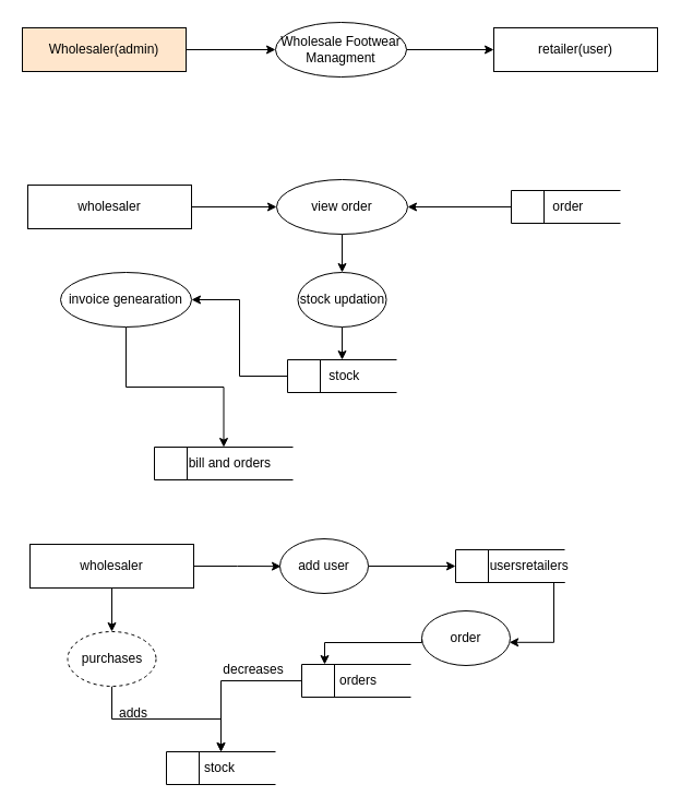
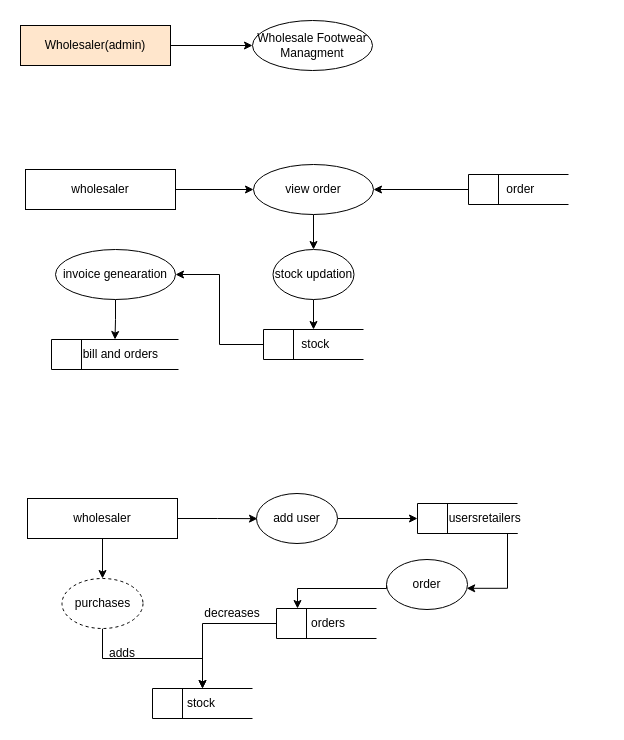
  <mxCell id="0" />
  <mxCell id="1" parent="0" />
  <mxCell id="2" style="edgeStyle=orthogonalEdgeStyle;rounded=0;orthogonalLoop=1;jettySize=auto;html=1;exitX=1;exitY=0.5;exitDx=0;exitDy=0;" edge="1" parent="1" source="3" target="5"><mxGeometry relative="1" as="geometry" /></mxCell>
  <mxCell id="3" value="Wholesaler(admin)" style="rounded=0;whiteSpace=wrap;html=1;fillColor=#ffe6cc;" vertex="1" parent="1"><mxGeometry x="20" y="25" width="150" height="40" as="geometry" /></mxCell>
- <mxCell id="4" style="edgeStyle=orthogonalEdgeStyle;rounded=0;orthogonalLoop=1;jettySize=auto;html=1;exitX=1;exitY=0.5;exitDx=0;exitDy=0;" edge="1" parent="1" source="5" target="6"><mxGeometry relative="1" as="geometry" /></mxCell>
  <mxCell id="5" value="Wholesale Footwear&lt;div&gt;Managment&lt;/div&gt;" style="ellipse;whiteSpace=wrap;html=1;" vertex="1" parent="1"><mxGeometry x="252" y="20" width="120" height="50" as="geometry" /></mxCell>
- <mxCell id="6" value="retailer(user)" style="rounded=0;whiteSpace=wrap;html=1;" vertex="1" parent="1"><mxGeometry x="452" y="25" width="150" height="40" as="geometry" /></mxCell>
  <mxCell id="7" style="edgeStyle=orthogonalEdgeStyle;rounded=0;orthogonalLoop=1;jettySize=auto;html=1;exitX=1;exitY=0.5;exitDx=0;exitDy=0;" edge="1" parent="1" source="8" target="10"><mxGeometry relative="1" as="geometry" /></mxCell>
  <mxCell id="8" value="wholesaler" style="rounded=0;whiteSpace=wrap;html=1;" vertex="1" parent="1"><mxGeometry x="25" y="169" width="150" height="40" as="geometry" /></mxCell>
  <mxCell id="9" style="edgeStyle=orthogonalEdgeStyle;rounded=0;orthogonalLoop=1;jettySize=auto;html=1;exitX=0.5;exitY=1;exitDx=0;exitDy=0;entryX=0.5;entryY=0;entryDx=0;entryDy=0;" edge="1" parent="1" source="10" target="19"><mxGeometry relative="1" as="geometry" /></mxCell>
  <mxCell id="10" value="view order" style="ellipse;whiteSpace=wrap;html=1;" vertex="1" parent="1"><mxGeometry x="253" y="164" width="120" height="50" as="geometry" /></mxCell>
  <mxCell id="11" style="edgeStyle=orthogonalEdgeStyle;rounded=0;orthogonalLoop=1;jettySize=auto;html=1;exitX=1;exitY=0.5;exitDx=0;exitDy=0;" edge="1" parent="1" source="13"><mxGeometry relative="1" as="geometry"><mxPoint x="257" y="518.172" as="targetPoint" /></mxGeometry></mxCell>
  <mxCell id="12" style="edgeStyle=orthogonalEdgeStyle;rounded=0;orthogonalLoop=1;jettySize=auto;html=1;exitX=0.5;exitY=1;exitDx=0;exitDy=0;" edge="1" parent="1" source="13" target="31"><mxGeometry relative="1" as="geometry" /></mxCell>
  <mxCell id="13" value="wholesaler" style="rounded=0;whiteSpace=wrap;html=1;" vertex="1" parent="1"><mxGeometry x="27" y="498" width="150" height="40" as="geometry" /></mxCell>
  <mxCell id="14" style="edgeStyle=orthogonalEdgeStyle;rounded=0;orthogonalLoop=1;jettySize=auto;html=1;exitX=0;exitY=0.5;exitDx=0;exitDy=0;" edge="1" parent="1" source="15" target="10"><mxGeometry relative="1" as="geometry" /></mxCell>
  <mxCell id="15" value="&lt;span style=&quot;white-space: pre;&quot;&gt;&#09;&lt;/span&gt;&amp;nbsp; order" style="html=1;dashed=0;whiteSpace=wrap;shape=mxgraph.dfd.dataStoreID;align=left;spacingLeft=3;points=[[0,0],[0.5,0],[1,0],[0,0.5],[1,0.5],[0,1],[0.5,1],[1,1]];" vertex="1" parent="1"><mxGeometry x="468" y="174" width="100" height="30" as="geometry" /></mxCell>
  <mxCell id="16" style="edgeStyle=orthogonalEdgeStyle;rounded=0;orthogonalLoop=1;jettySize=auto;html=1;exitX=0;exitY=0.5;exitDx=0;exitDy=0;entryX=1;entryY=0.5;entryDx=0;entryDy=0;" edge="1" parent="1" source="17" target="21"><mxGeometry relative="1" as="geometry" /></mxCell>
  <mxCell id="17" value="&lt;span style=&quot;white-space: pre;&quot;&gt;&#09;&lt;/span&gt;&amp;nbsp; stock" style="html=1;dashed=0;whiteSpace=wrap;shape=mxgraph.dfd.dataStoreID;align=left;spacingLeft=3;points=[[0,0],[0.5,0],[1,0],[0,0.5],[1,0.5],[0,1],[0.5,1],[1,1]];" vertex="1" parent="1"><mxGeometry x="263" y="329" width="100" height="30" as="geometry" /></mxCell>
  <mxCell id="18" style="edgeStyle=orthogonalEdgeStyle;rounded=0;orthogonalLoop=1;jettySize=auto;html=1;exitX=0.5;exitY=1;exitDx=0;exitDy=0;" edge="1" parent="1" source="19" target="17"><mxGeometry relative="1" as="geometry" /></mxCell>
  <mxCell id="19" value="stock updation" style="ellipse;whiteSpace=wrap;html=1;" vertex="1" parent="1"><mxGeometry x="272.5" y="249" width="81" height="50" as="geometry" /></mxCell>
  <mxCell id="20" style="edgeStyle=orthogonalEdgeStyle;rounded=0;orthogonalLoop=1;jettySize=auto;html=1;exitX=0.5;exitY=1;exitDx=0;exitDy=0;" edge="1" parent="1" source="21" target="22"><mxGeometry relative="1" as="geometry" /></mxCell>
  <mxCell id="21" value="invoice genearation" style="ellipse;whiteSpace=wrap;html=1;" vertex="1" parent="1"><mxGeometry x="55" y="249" width="120" height="50" as="geometry" /></mxCell>
- <mxCell id="22" value="&lt;span style=&quot;white-space: pre;&quot;&gt;&#09;&lt;/span&gt;bill and orders" style="html=1;dashed=0;whiteSpace=wrap;shape=mxgraph.dfd.dataStoreID;align=left;spacingLeft=3;points=[[0,0],[0.5,0],[1,0],[0,0.5],[1,0.5],[0,1],[0.5,1],[1,1]];" vertex="1" parent="1"><mxGeometry x="141" y="409" width="127" height="30" as="geometry" /></mxCell>
+ <mxCell id="22" value="&lt;span style=&quot;white-space: pre;&quot;&gt;&#09;&lt;/span&gt;bill and orders" style="html=1;dashed=0;whiteSpace=wrap;shape=mxgraph.dfd.dataStoreID;align=left;spacingLeft=3;points=[[0,0],[0.5,0],[1,0],[0,0.5],[1,0.5],[0,1],[0.5,1],[1,1]];" vertex="1" parent="1"><mxGeometry x="51" y="339" width="127" height="30" as="geometry" /></mxCell>
  <mxCell id="23" style="edgeStyle=orthogonalEdgeStyle;rounded=0;orthogonalLoop=1;jettySize=auto;html=1;exitX=1;exitY=0.5;exitDx=0;exitDy=0;" edge="1" parent="1" source="24" target="25"><mxGeometry relative="1" as="geometry" /></mxCell>
  <mxCell id="24" value="add user" style="ellipse;whiteSpace=wrap;html=1;" vertex="1" parent="1"><mxGeometry x="256" y="493" width="81" height="50" as="geometry" /></mxCell>
  <mxCell id="25" value="&lt;span style=&quot;white-space: pre;&quot;&gt;&#09;&lt;/span&gt;usersretailers" style="html=1;dashed=0;whiteSpace=wrap;shape=mxgraph.dfd.dataStoreID;align=left;spacingLeft=3;points=[[0,0],[0.5,0],[1,0],[0,0.5],[1,0.5],[0,1],[0.5,1],[1,1]];" vertex="1" parent="1"><mxGeometry x="417" y="503" width="100" height="30" as="geometry" /></mxCell>
  <mxCell id="26" style="edgeStyle=orthogonalEdgeStyle;rounded=0;orthogonalLoop=1;jettySize=auto;html=1;exitX=0;exitY=0.5;exitDx=0;exitDy=0;" edge="1" parent="1" source="27" target="29"><mxGeometry relative="1" as="geometry"><Array as="points"><mxPoint x="386" y="588" /><mxPoint x="297" y="588" /></Array></mxGeometry></mxCell>
  <mxCell id="27" value="order" style="ellipse;whiteSpace=wrap;html=1;" vertex="1" parent="1"><mxGeometry x="386" y="559" width="81" height="50" as="geometry" /></mxCell>
  <mxCell id="28" style="edgeStyle=orthogonalEdgeStyle;rounded=0;orthogonalLoop=1;jettySize=auto;html=1;exitX=0;exitY=0.5;exitDx=0;exitDy=0;" edge="1" parent="1" source="29" target="33"><mxGeometry relative="1" as="geometry" /></mxCell>
  <mxCell id="29" value="&lt;span style=&quot;white-space: pre;&quot;&gt;&#09;&lt;/span&gt;&amp;nbsp;orders" style="html=1;dashed=0;whiteSpace=wrap;shape=mxgraph.dfd.dataStoreID;align=left;spacingLeft=3;points=[[0,0],[0.5,0],[1,0],[0,0.5],[1,0.5],[0,1],[0.5,1],[1,1]];" vertex="1" parent="1"><mxGeometry x="276" y="608" width="100" height="30" as="geometry" /></mxCell>
  <mxCell id="30" style="edgeStyle=orthogonalEdgeStyle;rounded=0;orthogonalLoop=1;jettySize=auto;html=1;exitX=0.5;exitY=1;exitDx=0;exitDy=0;entryX=0.5;entryY=0;entryDx=0;entryDy=0;" edge="1" parent="1" source="31" target="33"><mxGeometry relative="1" as="geometry" /></mxCell>
  <mxCell id="31" value="purchases" style="ellipse;whiteSpace=wrap;html=1;dashed=1;" vertex="1" parent="1"><mxGeometry x="61.5" y="578" width="81" height="50" as="geometry" /></mxCell>
  <mxCell id="32" style="edgeStyle=orthogonalEdgeStyle;rounded=0;orthogonalLoop=1;jettySize=auto;html=1;exitX=1;exitY=1;exitDx=0;exitDy=0;entryX=0.99;entryY=0.576;entryDx=0;entryDy=0;entryPerimeter=0;" edge="1" parent="1" source="25" target="27"><mxGeometry relative="1" as="geometry"><Array as="points"><mxPoint x="507" y="533" /><mxPoint x="507" y="588" /></Array></mxGeometry></mxCell>
  <mxCell id="33" value="&lt;span style=&quot;white-space: pre;&quot;&gt;&#09;&lt;/span&gt;&amp;nbsp;stock" style="html=1;dashed=0;whiteSpace=wrap;shape=mxgraph.dfd.dataStoreID;align=left;spacingLeft=3;points=[[0,0],[0.5,0],[1,0],[0,0.5],[1,0.5],[0,1],[0.5,1],[1,1]];" vertex="1" parent="1"><mxGeometry x="152" y="688" width="100" height="30" as="geometry" /></mxCell>
  <mxCell id="34" value="adds" style="text;strokeColor=none;align=center;fillColor=none;html=1;verticalAlign=middle;whiteSpace=wrap;rounded=0;" vertex="1" parent="1"><mxGeometry x="92" y="638" width="60" height="30" as="geometry" /></mxCell>
  <mxCell id="35" value="decreases" style="text;strokeColor=none;align=center;fillColor=none;html=1;verticalAlign=middle;whiteSpace=wrap;rounded=0;" vertex="1" parent="1"><mxGeometry x="202" y="598" width="60" height="30" as="geometry" /></mxCell>
